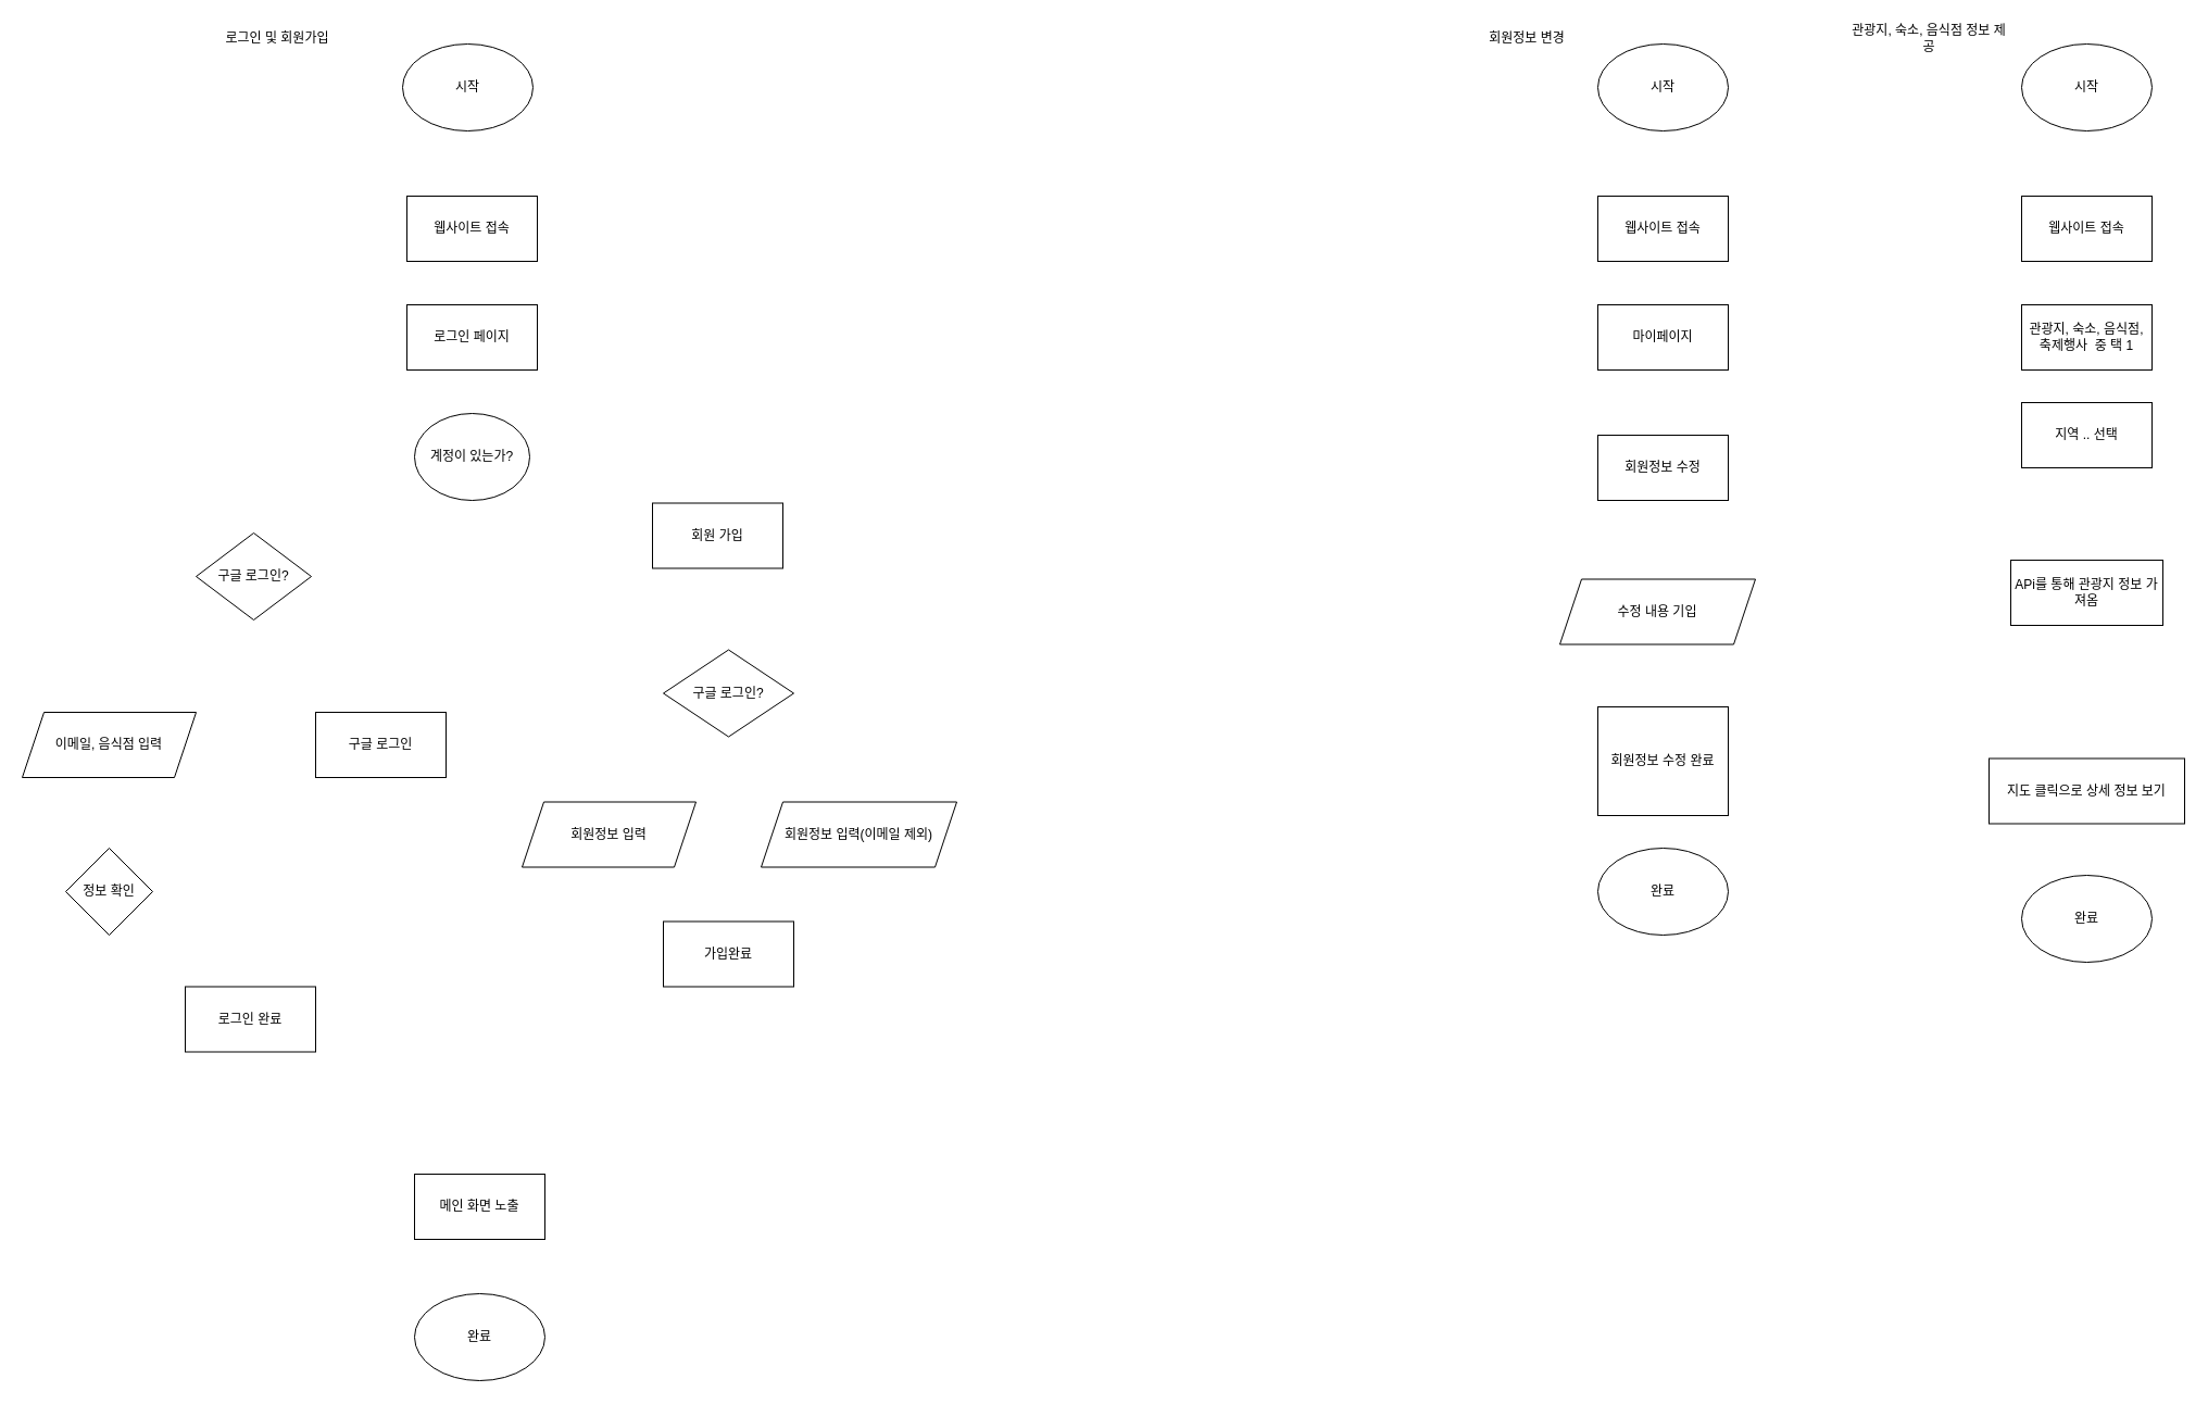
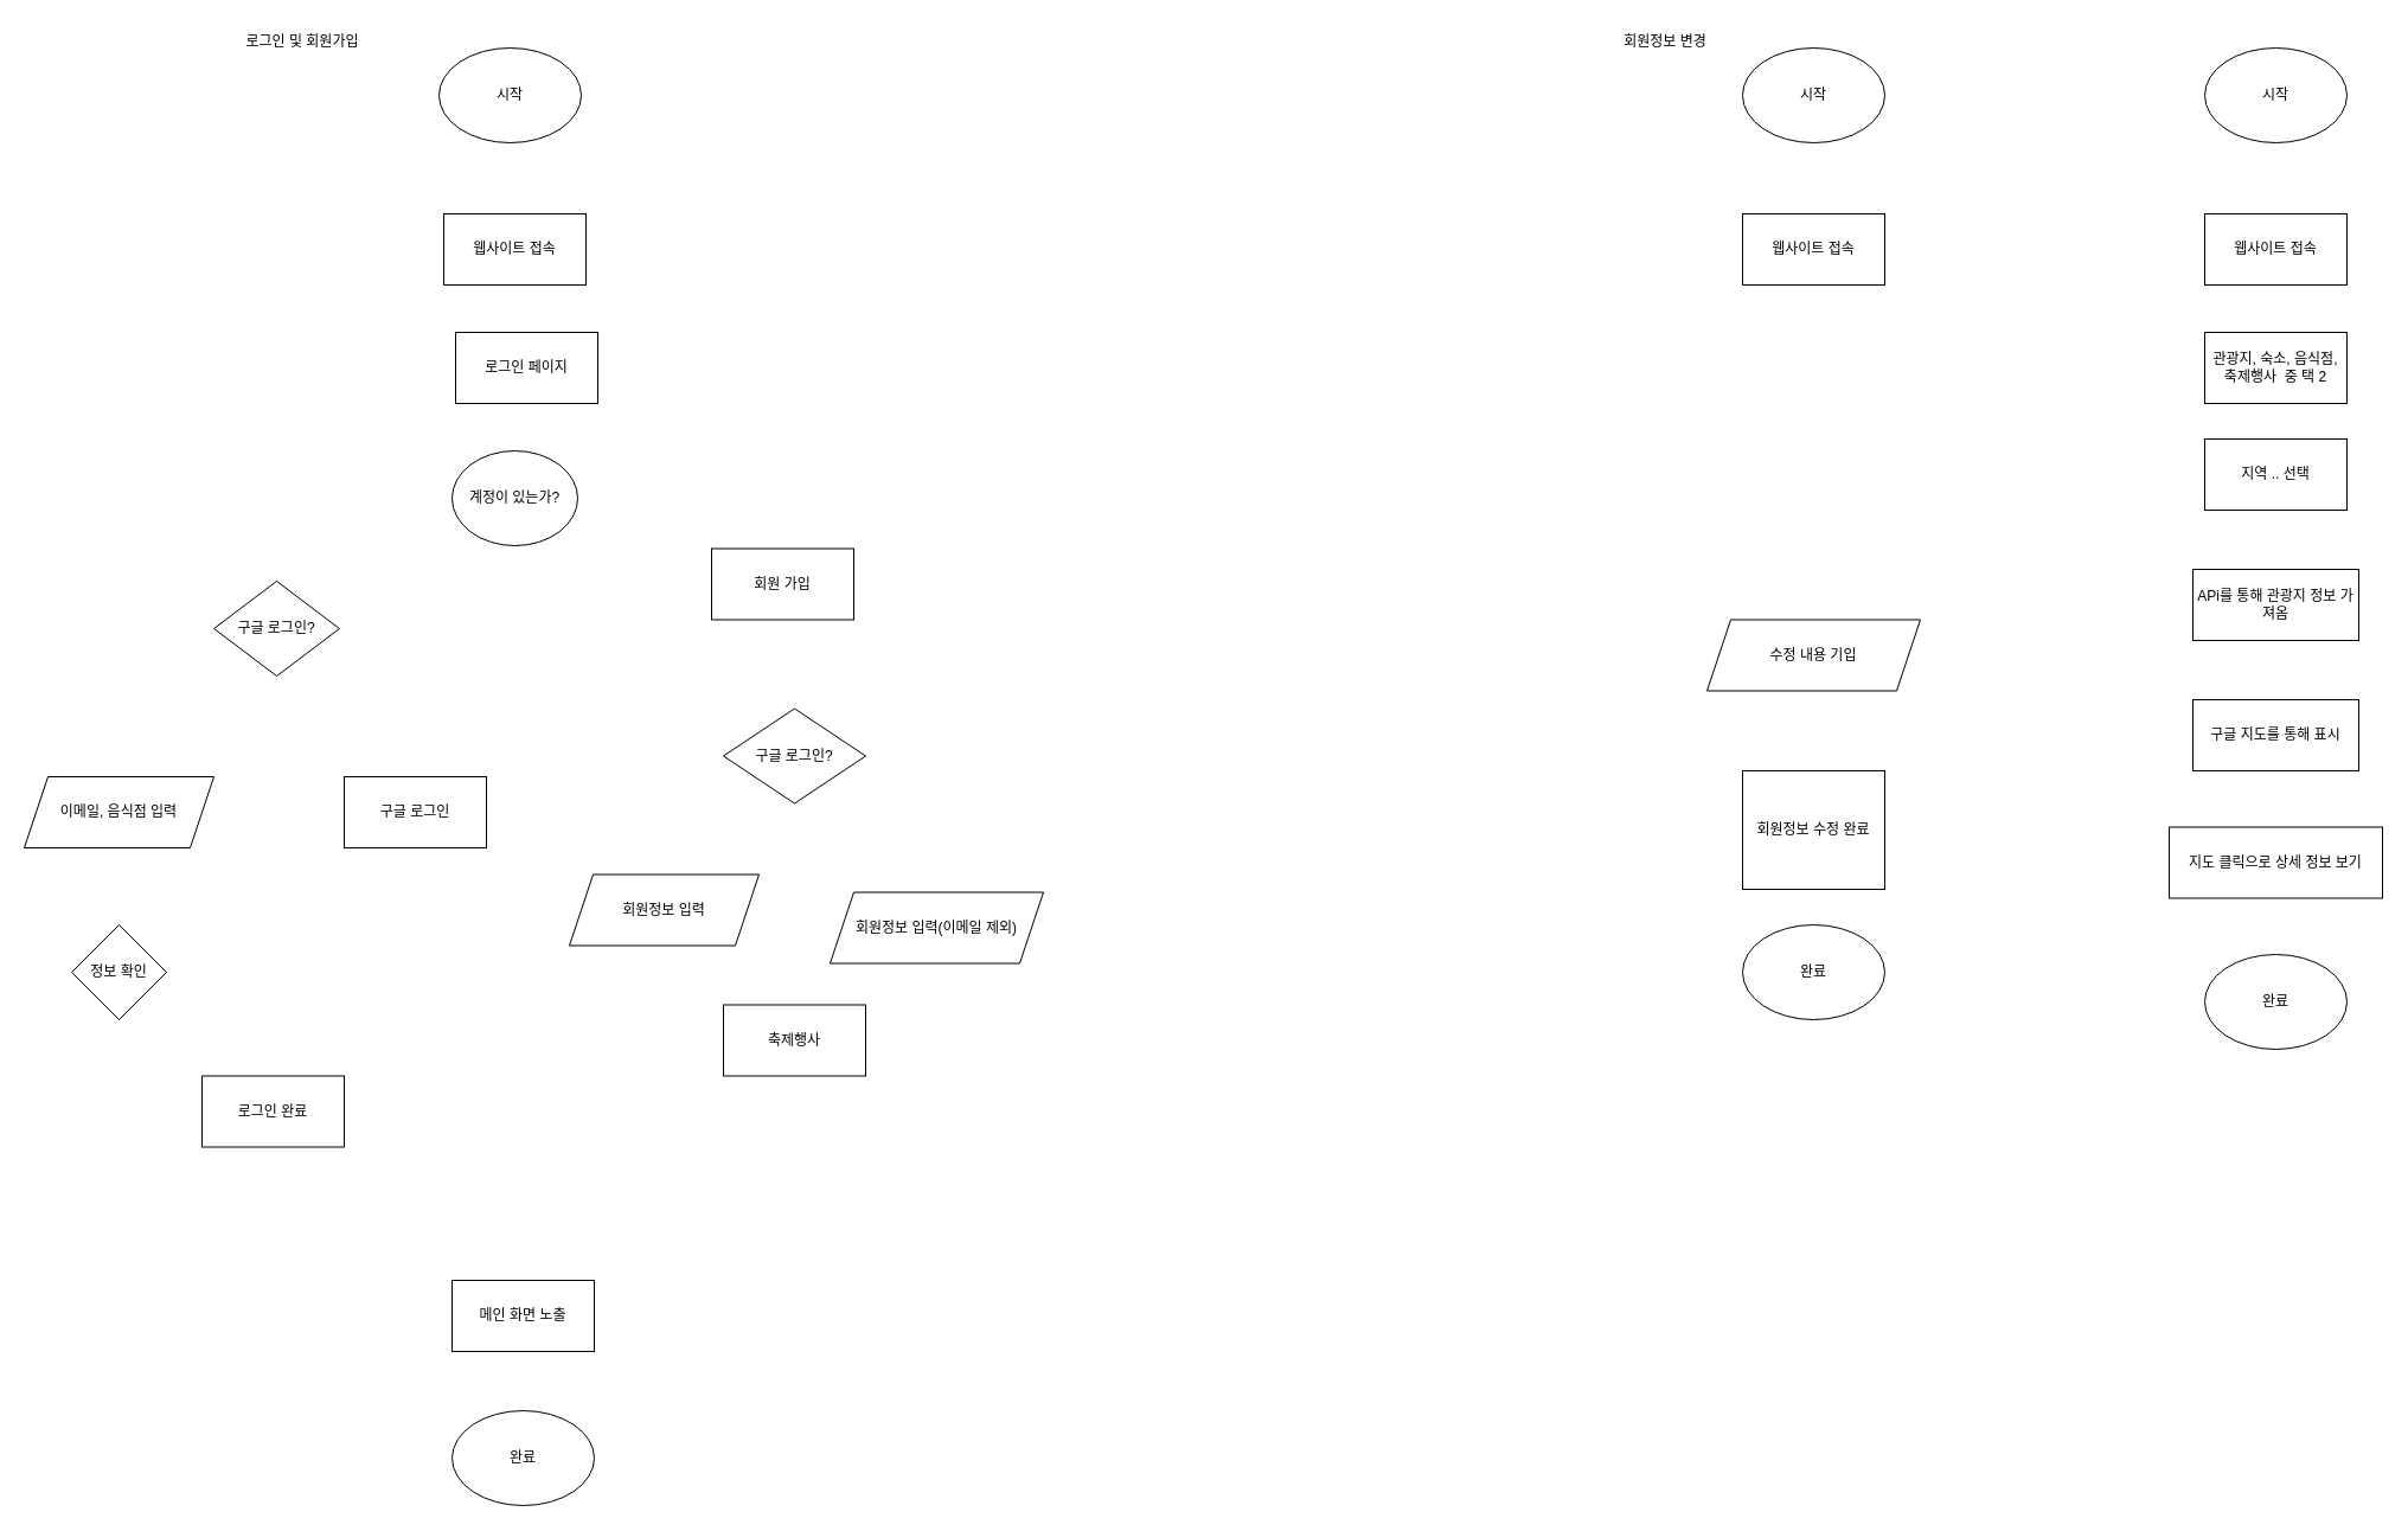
  <mxCell id="0" />
  <mxCell id="1" parent="0" />
  <mxCell id="2" value="시작" style="ellipse;whiteSpace=wrap;html=1;" parent="1" vertex="1"><mxGeometry x="370" y="40" width="120" height="80" as="geometry" /></mxCell>
  <mxCell id="3" value="웹사이트 접속" style="rounded=0;whiteSpace=wrap;html=1;" parent="1" vertex="1"><mxGeometry x="374" y="180" width="120" height="60" as="geometry" /></mxCell>
- <mxCell id="4" value="로그인 페이지" style="rounded=0;whiteSpace=wrap;html=1;" parent="1" vertex="1"><mxGeometry x="374" y="280" width="120" height="60" as="geometry" /></mxCell>
+ <mxCell id="4" value="로그인 페이지" style="rounded=0;whiteSpace=wrap;html=1;" parent="1" vertex="1"><mxGeometry x="384" y="280" width="120" height="60" as="geometry" /></mxCell>
  <mxCell id="5" value="계정이 있는가?" style="ellipse;whiteSpace=wrap;html=1;" parent="1" vertex="1"><mxGeometry x="381" y="380" width="106" height="80" as="geometry" /></mxCell>
  <mxCell id="6" value="회원 가입" style="rounded=0;whiteSpace=wrap;html=1;" parent="1" vertex="1"><mxGeometry x="600" y="462.5" width="120" height="60" as="geometry" /></mxCell>
  <mxCell id="7" value="구글 로그인?" style="rhombus;whiteSpace=wrap;html=1;" parent="1" vertex="1"><mxGeometry x="610" y="597.5" width="120" height="80" as="geometry" /></mxCell>
  <mxCell id="8" value="회원정보 입력" style="shape=parallelogram;perimeter=parallelogramPerimeter;whiteSpace=wrap;html=1;fixedSize=1;" parent="1" vertex="1"><mxGeometry x="480" y="737.5" width="160" height="60" as="geometry" /></mxCell>
- <mxCell id="9" value="가입완료" style="rounded=0;whiteSpace=wrap;html=1;" parent="1" vertex="1"><mxGeometry x="610" y="847.5" width="120" height="60" as="geometry" /></mxCell>
- <mxCell id="10" value="회원정보 입력(이메일 제외)" style="shape=parallelogram;perimeter=parallelogramPerimeter;whiteSpace=wrap;html=1;fixedSize=1;" parent="1" vertex="1"><mxGeometry x="700" y="737.5" width="180" height="60" as="geometry" /></mxCell>
+ <mxCell id="9" value="축제행사" style="rounded=0;whiteSpace=wrap;html=1;" parent="1" vertex="1"><mxGeometry x="610" y="847.5" width="120" height="60" as="geometry" /></mxCell>
+ <mxCell id="10" value="회원정보 입력(이메일 제외)" style="shape=parallelogram;perimeter=parallelogramPerimeter;whiteSpace=wrap;html=1;fixedSize=1;" parent="1" vertex="1"><mxGeometry x="700" y="752.5" width="180" height="60" as="geometry" /></mxCell>
  <mxCell id="11" value="구글 로그인?" style="rhombus;whiteSpace=wrap;html=1;" parent="1" vertex="1"><mxGeometry x="180" y="490" width="106" height="80" as="geometry" /></mxCell>
  <mxCell id="12" value="이메일, 음식점 입력" style="shape=parallelogram;perimeter=parallelogramPerimeter;whiteSpace=wrap;html=1;fixedSize=1;" parent="1" vertex="1"><mxGeometry y="655" width="160" height="60" as="geometry" x="20" /></mxCell>
  <mxCell id="13" value="구글 로그인" style="rounded=0;whiteSpace=wrap;html=1;" parent="1" vertex="1"><mxGeometry x="290" y="655" width="120" height="60" as="geometry" /></mxCell>
  <mxCell id="14" value="로그인 완료" style="rounded=0;whiteSpace=wrap;html=1;" parent="1" vertex="1"><mxGeometry x="170" y="907.5" width="120" height="60" as="geometry" /></mxCell>
  <mxCell id="15" value="메인 화면 노출" style="rounded=0;whiteSpace=wrap;html=1;" parent="1" vertex="1"><mxGeometry x="381" y="1080" width="120" height="60" as="geometry" /></mxCell>
  <mxCell id="16" value="완료" style="ellipse;whiteSpace=wrap;html=1;" parent="1" vertex="1"><mxGeometry x="381" y="1190" width="120" height="80" as="geometry" /></mxCell>
  <mxCell id="17" value="시작" style="ellipse;whiteSpace=wrap;html=1;" parent="1" vertex="1"><mxGeometry x="1470" y="40" width="120" height="80" as="geometry" /></mxCell>
  <mxCell id="18" value="웹사이트 접속" style="rounded=0;whiteSpace=wrap;html=1;" parent="1" vertex="1"><mxGeometry x="1470" y="180" width="120" height="60" as="geometry" /></mxCell>
- <mxCell id="19" value="마이페이지" style="rounded=0;whiteSpace=wrap;html=1;" parent="1" vertex="1"><mxGeometry x="1470" y="280" width="120" height="60" as="geometry" /></mxCell>
- <mxCell id="20" value="회원정보 수정" style="rounded=0;whiteSpace=wrap;html=1;" parent="1" vertex="1"><mxGeometry x="1470" y="400" width="120" height="60" as="geometry" /></mxCell>
- <mxCell id="21" value="수정 내용 기입" style="shape=parallelogram;perimeter=parallelogramPerimeter;whiteSpace=wrap;html=1;fixedSize=1;" parent="1" vertex="1"><mxGeometry x="1435" y="532.5" width="180" height="60" as="geometry" /></mxCell>
+ <mxCell id="21" value="수정 내용 기입" style="shape=parallelogram;perimeter=parallelogramPerimeter;whiteSpace=wrap;html=1;fixedSize=1;" parent="1" vertex="1"><mxGeometry x="1440" y="522.5" width="180" height="60" as="geometry" /></mxCell>
  <mxCell id="22" value="회원정보 수정 완료" style="rounded=0;whiteSpace=wrap;html=1;" parent="1" vertex="1"><mxGeometry x="1470" y="650" width="120" height="100" as="geometry" /></mxCell>
  <mxCell id="23" value="완료" style="ellipse;whiteSpace=wrap;html=1;" parent="1" vertex="1"><mxGeometry x="1470" y="780" width="120" height="80" as="geometry" /></mxCell>
  <mxCell id="24" value="시작" style="ellipse;whiteSpace=wrap;html=1;" parent="1" vertex="1"><mxGeometry x="1860" y="40" width="120" height="80" as="geometry" /></mxCell>
  <mxCell id="25" value="회원정보 변경" style="text;html=1;strokeColor=none;fillColor=none;align=center;verticalAlign=middle;whiteSpace=wrap;rounded=0;" parent="1" vertex="1"><mxGeometry x="1330" y="20" width="150" height="30" as="geometry" /></mxCell>
  <mxCell id="26" value="로그인 및 회원가입" style="text;html=1;strokeColor=none;fillColor=none;align=center;verticalAlign=middle;whiteSpace=wrap;rounded=0;" parent="1" vertex="1"><mxGeometry x="180" y="20" width="150" height="30" as="geometry" /></mxCell>
- <mxCell id="27" value="관광지, 숙소, 음식점 정보 제공" style="text;html=1;strokeColor=none;fillColor=none;align=center;verticalAlign=middle;whiteSpace=wrap;rounded=0;" parent="1" vertex="1"><mxGeometry x="1700" y="20" width="150" height="30" as="geometry" /></mxCell>
  <mxCell id="28" value="웹사이트 접속" style="rounded=0;whiteSpace=wrap;html=1;" parent="1" vertex="1"><mxGeometry x="1860" y="180" width="120" height="60" as="geometry" /></mxCell>
  <mxCell id="29" value="지역 .. 선택" style="rounded=0;whiteSpace=wrap;html=1;" parent="1" vertex="1"><mxGeometry x="1860" y="370" width="120" height="60" as="geometry" /></mxCell>
+ <mxCell id="30" value="구글 지도를 통해 표시" style="rounded=0;whiteSpace=wrap;html=1;" parent="1" vertex="1"><mxGeometry x="1850" y="590" width="140" height="60" as="geometry" /></mxCell>
  <mxCell id="31" value="지도 클릭으로 상세 정보 보기" style="rounded=0;whiteSpace=wrap;html=1;" parent="1" vertex="1"><mxGeometry x="1830" y="697.5" width="180" height="60" as="geometry" /></mxCell>
- <mxCell id="32" value="APi를 통해 관광지 정보 가져옴" style="rounded=0;whiteSpace=wrap;html=1;" parent="1" vertex="1"><mxGeometry x="1850" y="515" width="140" height="60" as="geometry" /></mxCell>
- <mxCell id="33" value="관광지, 숙소, 음식점, 축제행사&amp;nbsp; 중 택 1" style="rounded=0;whiteSpace=wrap;html=1;" parent="1" vertex="1"><mxGeometry x="1860" y="280" width="120" height="60" as="geometry" /></mxCell>
+ <mxCell id="32" value="APi를 통해 관광지 정보 가져옴" style="rounded=0;whiteSpace=wrap;html=1;" parent="1" vertex="1"><mxGeometry x="1850" y="480" width="140" height="60" as="geometry" /></mxCell>
+ <mxCell id="33" value="관광지, 숙소, 음식점, 축제행사&amp;nbsp; 중 택 2" style="rounded=0;whiteSpace=wrap;html=1;" parent="1" vertex="1"><mxGeometry x="1860" y="280" width="120" height="60" as="geometry" /></mxCell>
  <mxCell id="34" value="완료" style="ellipse;whiteSpace=wrap;html=1;" parent="1" vertex="1"><mxGeometry x="1860" y="805" width="120" height="80" as="geometry" /></mxCell>
  <mxCell id="35" value="정보 확인" style="rhombus;whiteSpace=wrap;html=1;" parent="1" vertex="1"><mxGeometry x="60" y="780" width="80" height="80" as="geometry" /></mxCell>
